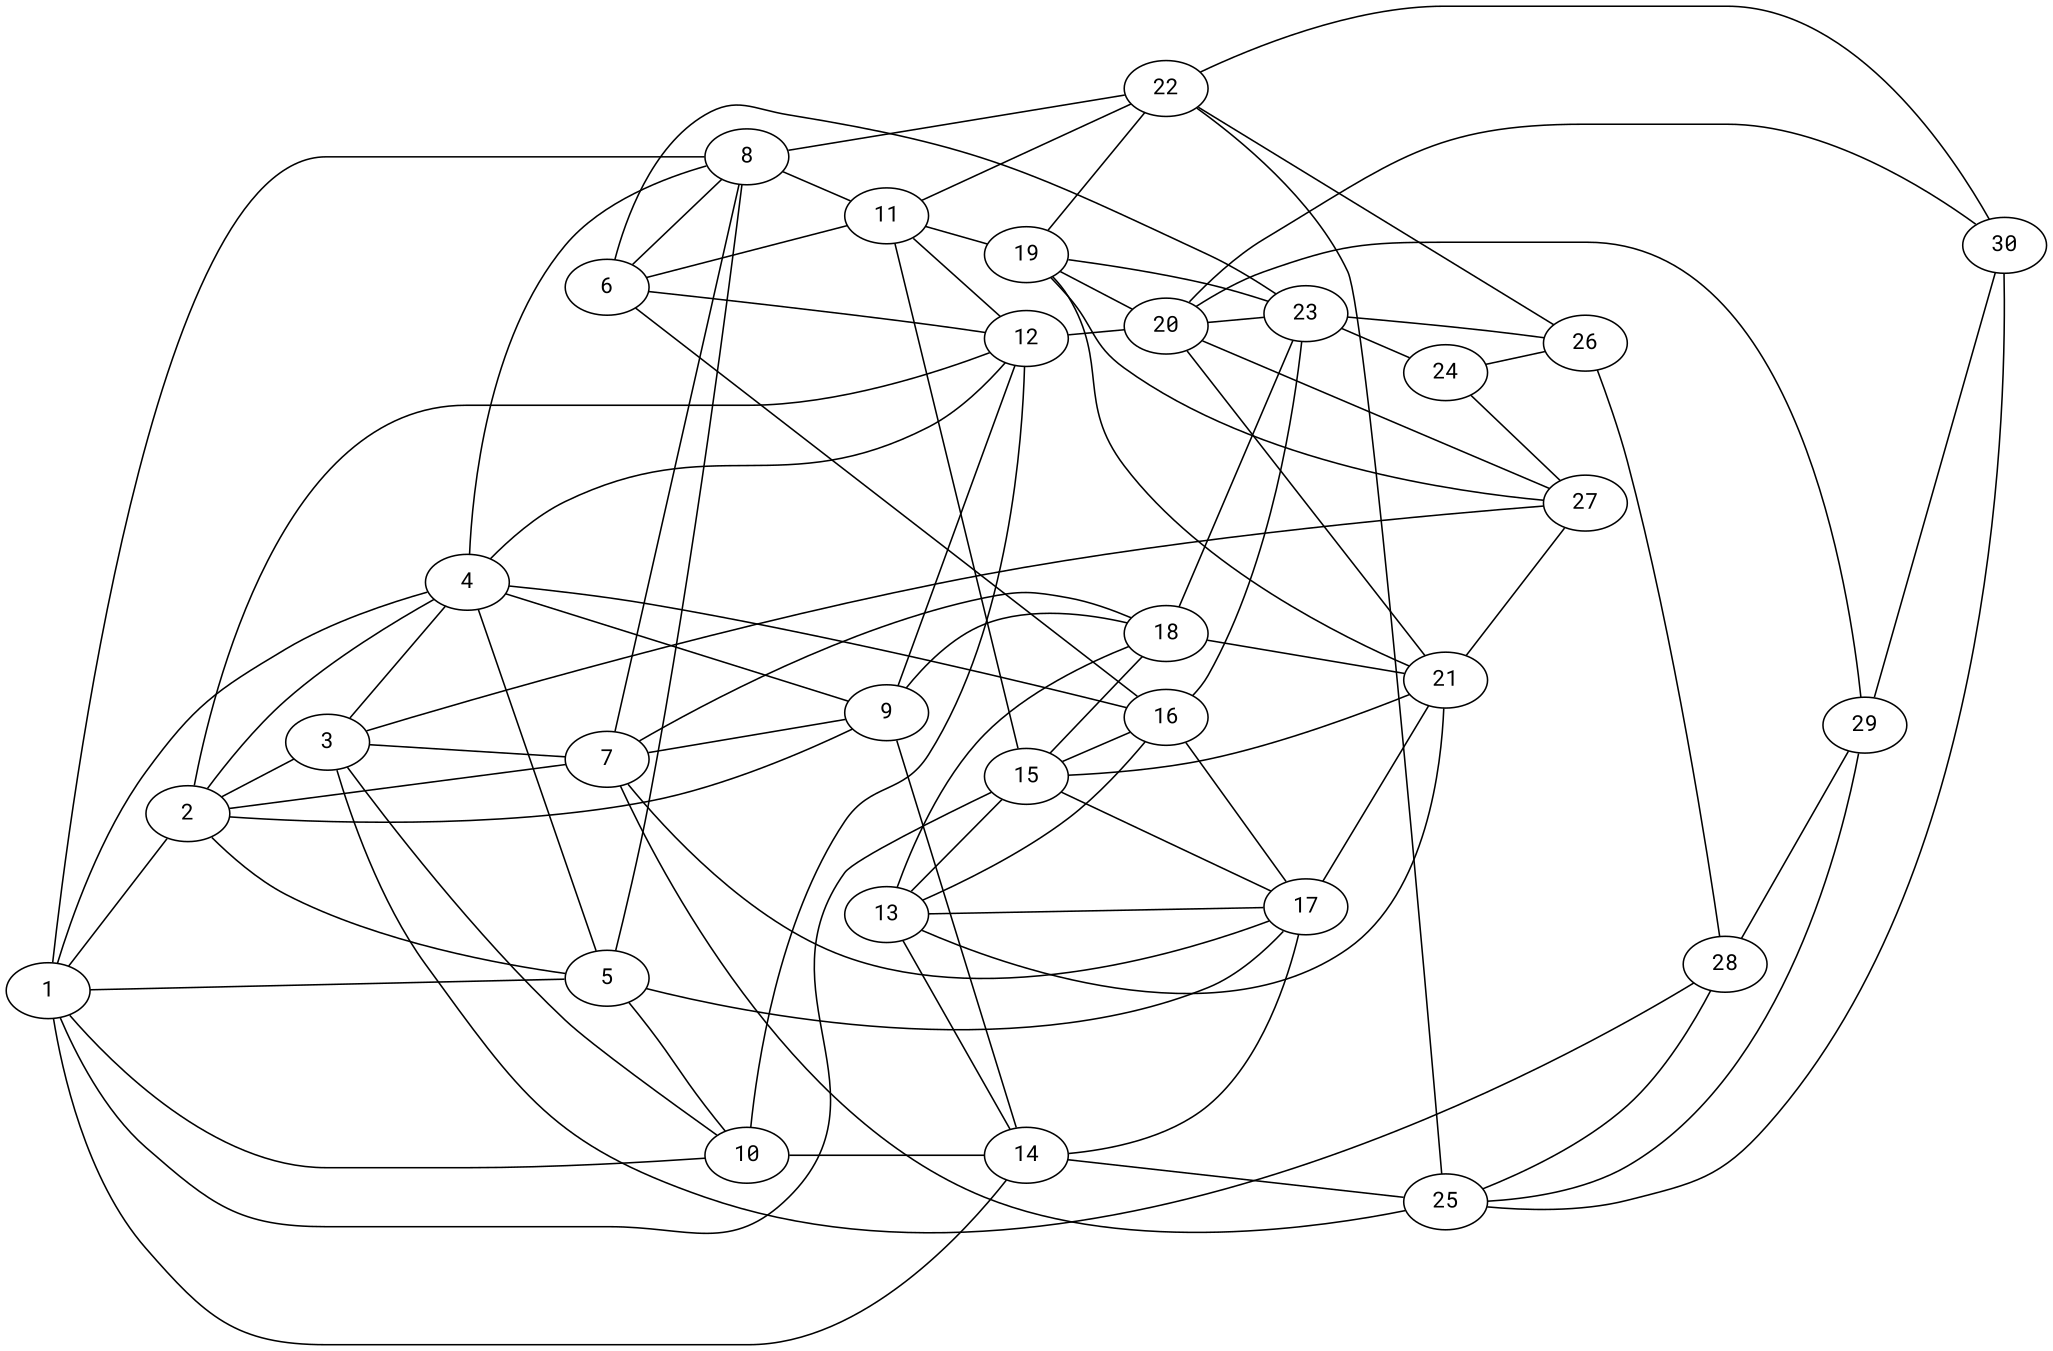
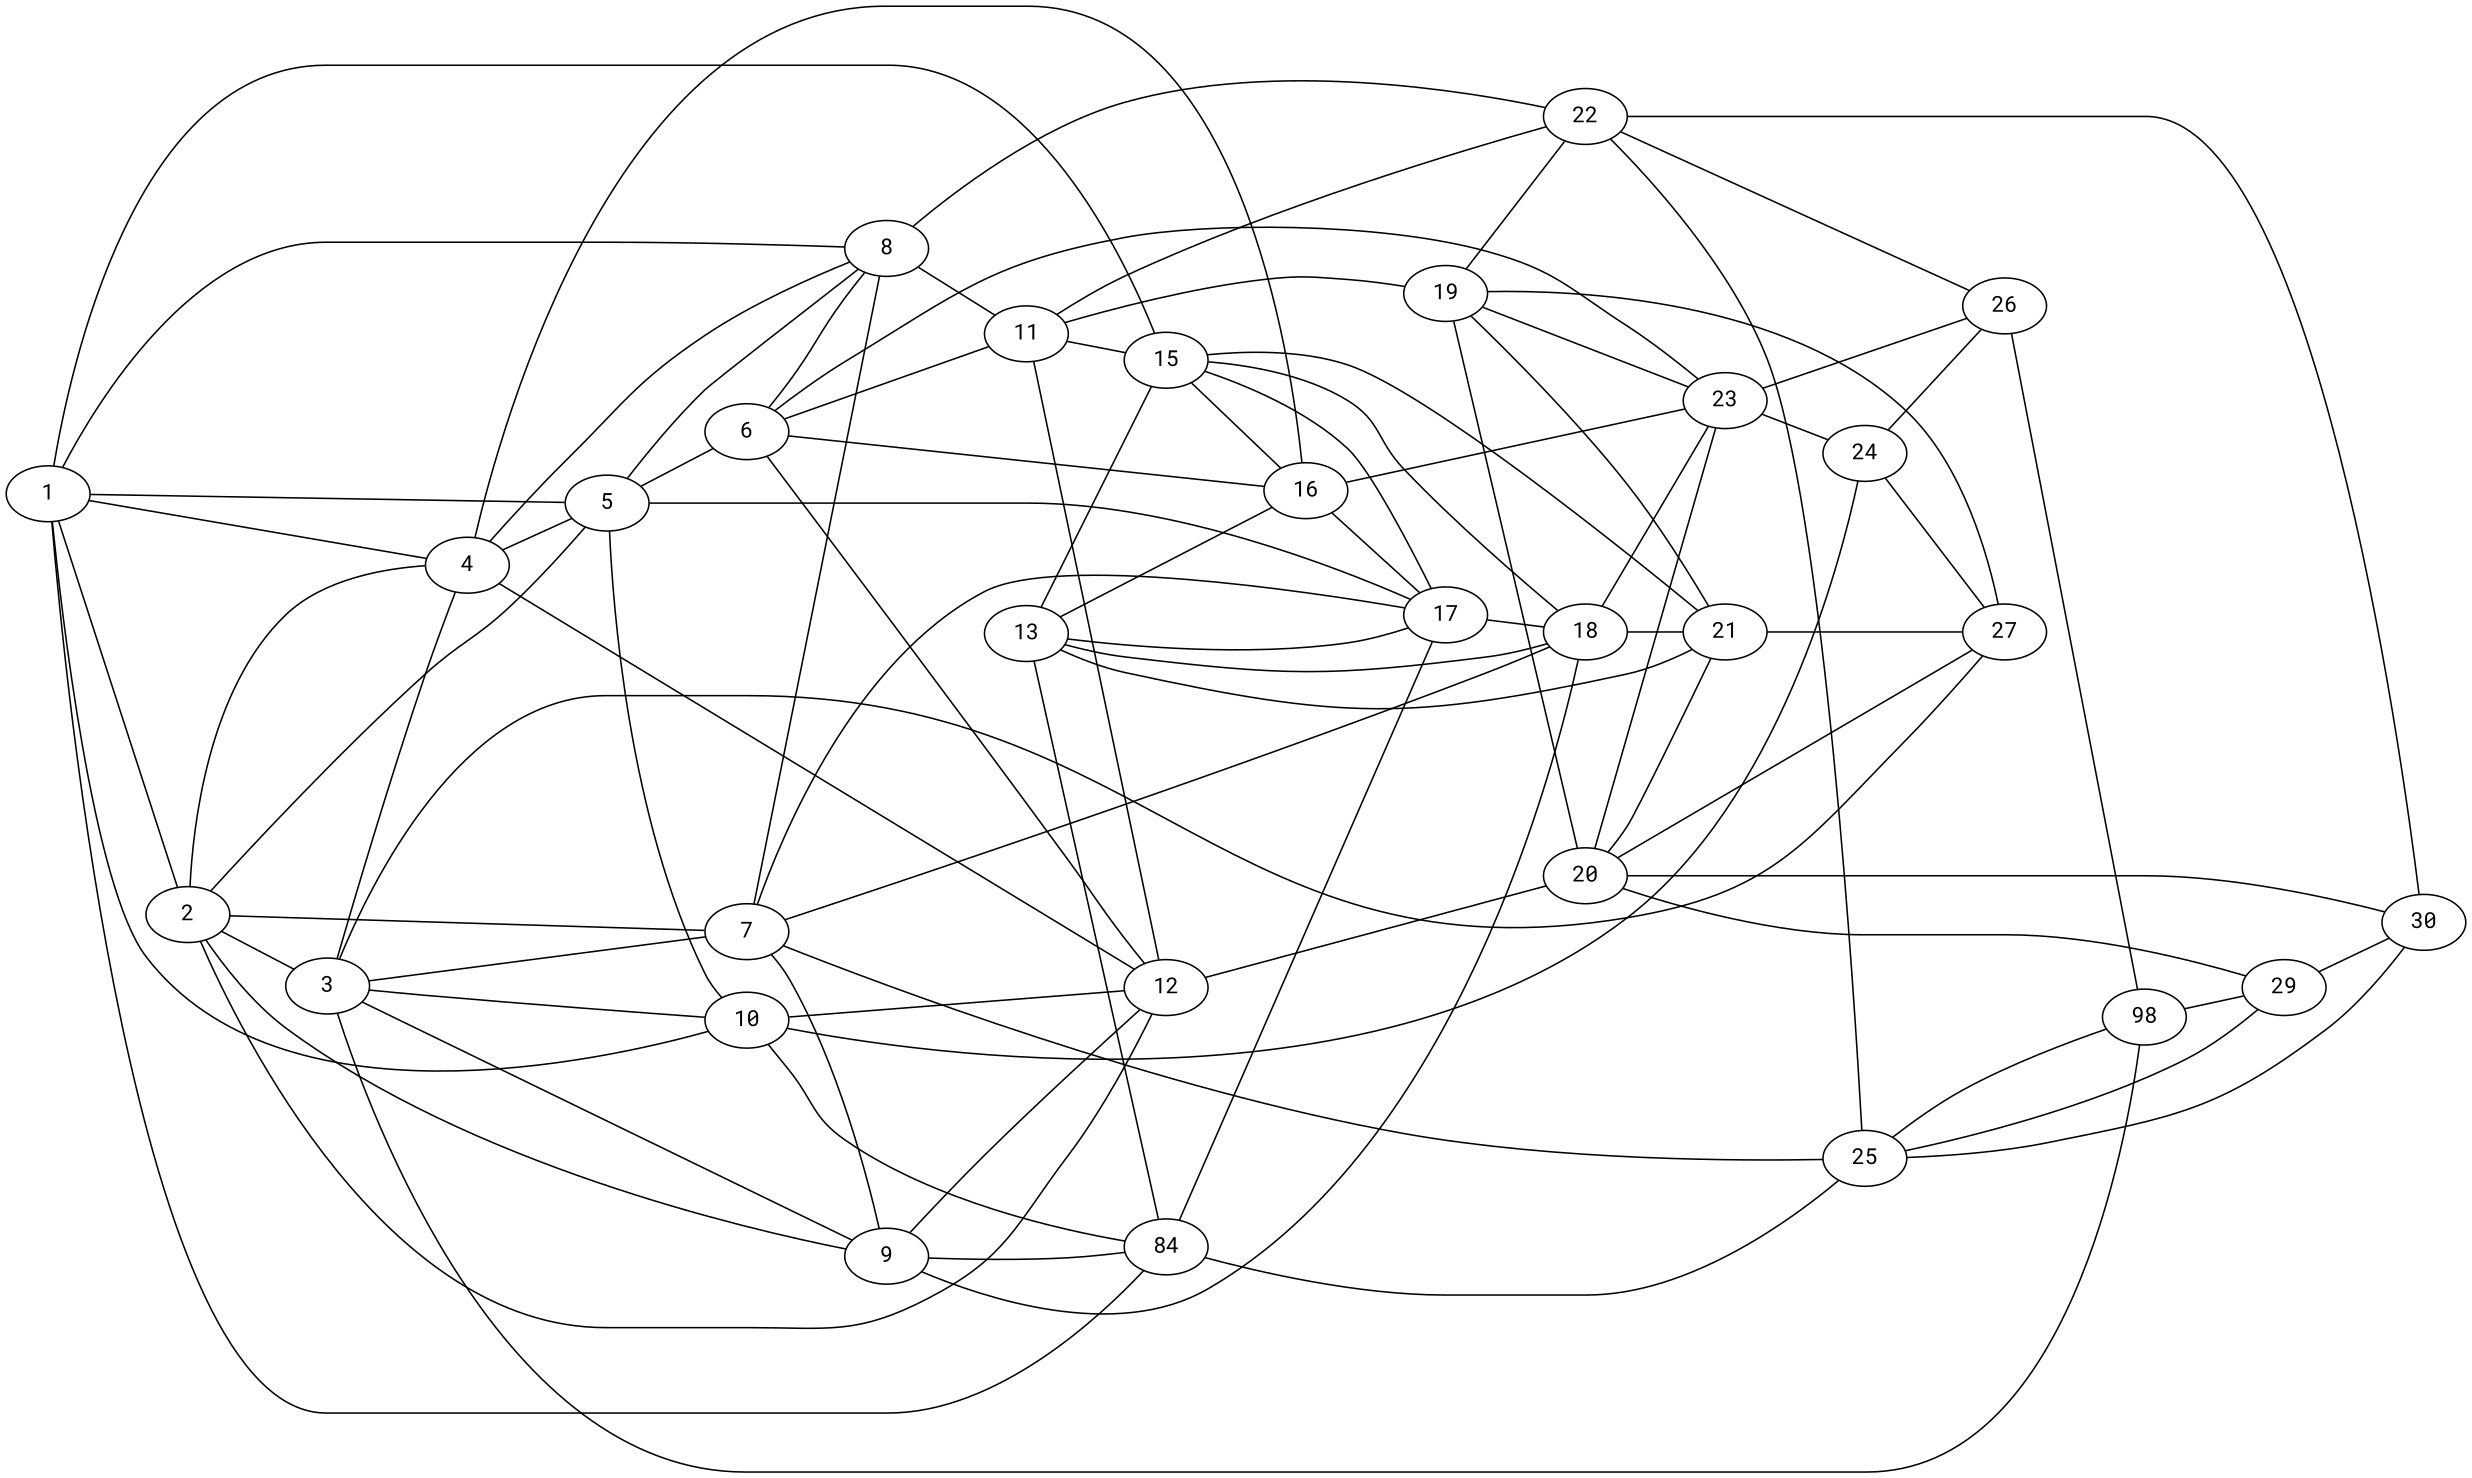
  graph {
    fontname="Roboto Mono"
    rankdir=LR
    node [fontname="Roboto Mono"]
    edge [fontname="Roboto Mono"]
    1
    2
    4
    5
    8
    10
-   14
+   14 [label=84]
    15
    3
    7
    9
    12
    16
    6
    17
    11
    22
    24
    25
    18
    21
    27
-   28
+   28 [label=98]
    20
    29
    23
    19
    26
    30
    13
    1 -- 2
    1 -- 4
    1 -- 5
    1 -- 8
    1 -- 10
    1 -- 14
    1 -- 15
    2 -- 4
    2 -- 5
    2 -- 3
    2 -- 7
    2 -- 9
    2 -- 12
    4 -- 5
    4 -- 8
    4 -- 12
    4 -- 16
    5 -- 8
    5 -- 10
+   5 -- 6
    5 -- 17
    8 -- 11
    8 -- 22
    10 -- 14
    10 -- 12
+   10 -- 24
    14 -- 17
    14 -- 25
    15 -- 16
    15 -- 17
    15 -- 18
    15 -- 21
    3 -- 4
    3 -- 10
    3 -- 7
-   4 -- 9
+   3 -- 9
    3 -- 27
    3 -- 28
    7 -- 8
    7 -- 9
    7 -- 17
    7 -- 25
    7 -- 18
    9 -- 14
    9 -- 12
    9 -- 18
    12 -- 20
    16 -- 17
    16 -- 23
    6 -- 8
    6 -- 12
    6 -- 16
    6 -- 11
    6 -- 23
-   17 -- 21
+   17 -- 18
    11 -- 15
    11 -- 12
    11 -- 22
    11 -- 19
    22 -- 25
    22 -- 26
    22 -- 30
    24 -- 27
    24 -- 26
    25 -- 28
    25 -- 29
    25 -- 30
    18 -- 21
    18 -- 23
    21 -- 27
    28 -- 29
    20 -- 21
    20 -- 27
    20 -- 29
    20 -- 23
    20 -- 30
    29 -- 30
    23 -- 24
    23 -- 26
    19 -- 22
    19 -- 21
    19 -- 27
    19 -- 20
    19 -- 23
    26 -- 28
    13 -- 14
    13 -- 15
    13 -- 16
    13 -- 17
    13 -- 18
    13 -- 21
  }
